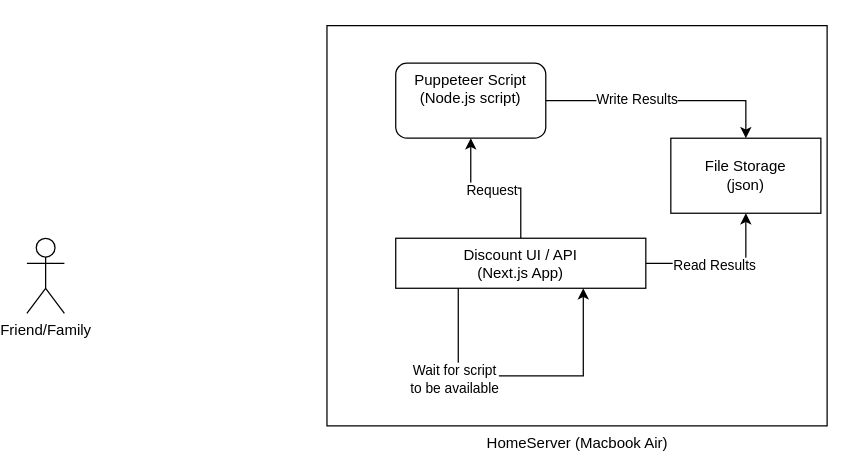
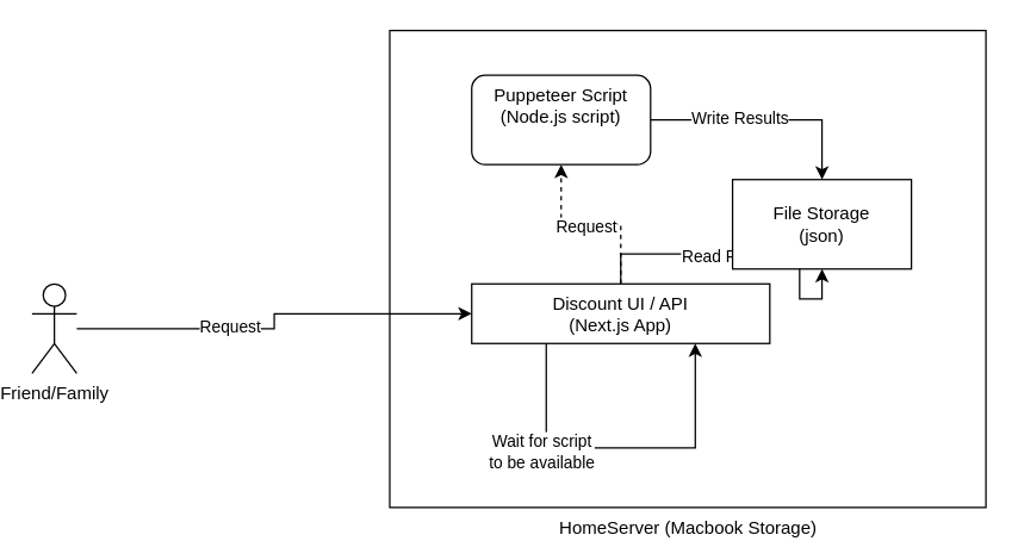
  <mxCell id="0" />
  <mxCell id="1" parent="0" />
- <mxCell id="2" value="HomeServer (Macbook Air)" style="verticalLabelPosition=bottom;verticalAlign=top;html=1;shape=mxgraph.basic.rect;fillColor2=none;strokeWidth=1;size=20;indent=5;fillColor=none;horizontal=1;" vertex="1" parent="1"><mxGeometry x="260" y="20" width="400" height="320" as="geometry" /></mxCell>
+ <mxCell id="2" value="HomeServer (Macbook Storage)" style="verticalLabelPosition=bottom;verticalAlign=top;html=1;shape=mxgraph.basic.rect;fillColor2=none;strokeWidth=1;size=20;indent=5;fillColor=none;horizontal=1;" vertex="1" parent="1"><mxGeometry x="260" y="20" width="400" height="320" as="geometry" /></mxCell>
+ <mxCell id="3" value="" style="edgeStyle=orthogonalEdgeStyle;rounded=0;orthogonalLoop=1;jettySize=auto;html=1;" edge="1" parent="1" source="5" target="10"><mxGeometry relative="1" as="geometry" /></mxCell>
+ <mxCell id="4" value="Request" style="edgeLabel;html=1;align=center;verticalAlign=middle;resizable=0;points=[];" vertex="1" connectable="0" parent="3"><mxGeometry x="-0.256" y="2" relative="1" as="geometry"><mxPoint as="offset" /></mxGeometry></mxCell>
  <mxCell id="5" value="Friend/Family" style="shape=umlActor;verticalLabelPosition=bottom;verticalAlign=top;html=1;outlineConnect=0;" vertex="1" parent="1"><mxGeometry x="20" y="190" width="30" height="60" as="geometry" /></mxCell>
- <mxCell id="6" value="" style="edgeStyle=orthogonalEdgeStyle;rounded=0;orthogonalLoop=1;jettySize=auto;html=1;" edge="1" parent="1" source="10" target="13"><mxGeometry relative="1" as="geometry" /></mxCell>
+ <mxCell id="6" value="" style="edgeStyle=orthogonalEdgeStyle;rounded=0;orthogonalLoop=1;jettySize=auto;html=1;dashed=1;" edge="1" parent="1" source="10" target="13"><mxGeometry relative="1" as="geometry" /></mxCell>
  <mxCell id="7" value="Request" style="edgeLabel;html=1;align=center;verticalAlign=middle;resizable=0;points=[];" vertex="1" connectable="0" parent="6"><mxGeometry x="0.067" y="1" relative="1" as="geometry"><mxPoint as="offset" /></mxGeometry></mxCell>
  <mxCell id="8" value="" style="edgeStyle=orthogonalEdgeStyle;rounded=0;orthogonalLoop=1;jettySize=auto;html=1;entryX=0.5;entryY=1;entryDx=0;entryDy=0;" edge="1" parent="1" source="10" target="14"><mxGeometry relative="1" as="geometry" /></mxCell>
  <mxCell id="9" value="Read Results" style="edgeLabel;html=1;align=center;verticalAlign=middle;resizable=0;points=[];" vertex="1" connectable="0" parent="8"><mxGeometry x="-0.093" y="-1" relative="1" as="geometry"><mxPoint as="offset" /></mxGeometry></mxCell>
  <mxCell id="10" value="Discount UI / API&lt;div&gt;(Next.js App)&lt;/div&gt;" style="whiteSpace=wrap;html=1;verticalAlign=top;" vertex="1" parent="1"><mxGeometry x="315" y="190" width="200" height="40" as="geometry" /></mxCell>
  <mxCell id="11" style="edgeStyle=orthogonalEdgeStyle;rounded=0;orthogonalLoop=1;jettySize=auto;html=1;entryX=0.5;entryY=0;entryDx=0;entryDy=0;" edge="1" parent="1" source="13" target="14"><mxGeometry relative="1" as="geometry" /></mxCell>
  <mxCell id="12" value="Write Results" style="edgeLabel;html=1;align=center;verticalAlign=middle;resizable=0;points=[];" vertex="1" connectable="0" parent="11"><mxGeometry x="-0.241" y="2" relative="1" as="geometry"><mxPoint as="offset" /></mxGeometry></mxCell>
  <mxCell id="13" value="Puppeteer Script&lt;br&gt;(Node.js script)" style="whiteSpace=wrap;html=1;verticalAlign=top;rounded=1;" vertex="1" parent="1"><mxGeometry x="315" y="50" width="120" height="60" as="geometry" /></mxCell>
- <mxCell id="14" value="File Storage&lt;br&gt;(json)" style="rounded=0;whiteSpace=wrap;html=1;" vertex="1" parent="1"><mxGeometry x="535" y="110" width="120" height="60" as="geometry" /></mxCell>
+ <mxCell id="14" value="File Storage&lt;br&gt;(json)" style="rounded=0;whiteSpace=wrap;html=1;" vertex="1" parent="1"><mxGeometry x="490" y="120" width="120" height="60" as="geometry" /></mxCell>
  <mxCell id="15" style="edgeStyle=orthogonalEdgeStyle;rounded=0;orthogonalLoop=1;jettySize=auto;html=1;entryX=0.75;entryY=1;entryDx=0;entryDy=0;exitX=0.25;exitY=1;exitDx=0;exitDy=0;" edge="1" parent="1" source="10" target="10"><mxGeometry relative="1" as="geometry"><Array as="points"><mxPoint x="345" y="300" /><mxPoint x="405" y="300" /></Array></mxGeometry></mxCell>
  <mxCell id="16" value="Wait for script&lt;div&gt;to be available&lt;/div&gt;" style="edgeLabel;html=1;align=center;verticalAlign=middle;resizable=0;points=[];" vertex="1" connectable="0" parent="15"><mxGeometry x="-0.24" y="-2" relative="1" as="geometry"><mxPoint as="offset" /></mxGeometry></mxCell>
